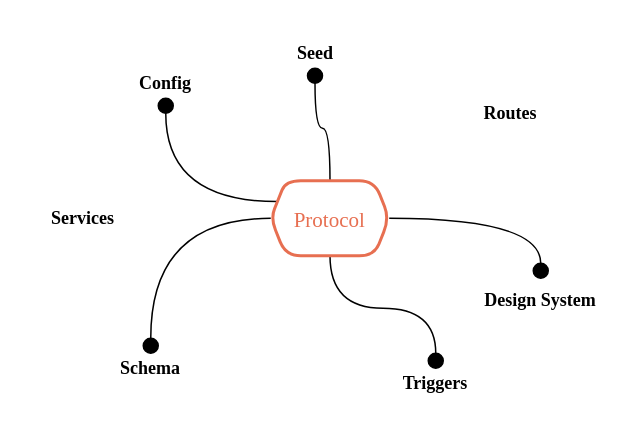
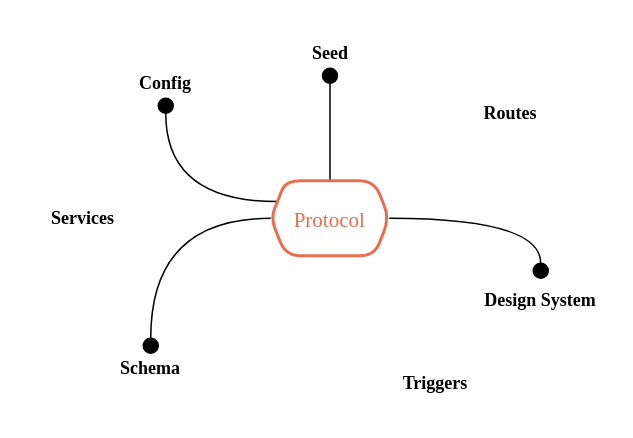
  <mxCell id="0" />
  <mxCell id="1" parent="0" />
  <mxCell id="2" style="edgeStyle=orthogonalEdgeStyle;rounded=0;orthogonalLoop=1;jettySize=auto;html=1;curved=1;endSize=10;endArrow=oval;endFill=1;" parent="1" source="7" target="14" edge="1"><mxGeometry relative="1" as="geometry" /></mxCell>
- <mxCell id="3" style="edgeStyle=orthogonalEdgeStyle;rounded=0;orthogonalLoop=1;jettySize=auto;html=1;exitX=0.5;exitY=1;exitDx=0;exitDy=0;entryX=0.5;entryY=0;entryDx=0;entryDy=0;curved=1;endSize=10;endArrow=oval;endFill=1;" parent="1" source="7" target="13" edge="1"><mxGeometry relative="1" as="geometry" /></mxCell>
  <mxCell id="4" style="edgeStyle=orthogonalEdgeStyle;rounded=0;orthogonalLoop=1;jettySize=auto;html=1;curved=1;endSize=10;endArrow=oval;endFill=1;" parent="1" source="7" target="10" edge="1"><mxGeometry relative="1" as="geometry" /></mxCell>
  <mxCell id="5" style="edgeStyle=orthogonalEdgeStyle;rounded=0;orthogonalLoop=1;jettySize=auto;html=1;exitX=0;exitY=0.25;exitDx=0;exitDy=0;curved=1;endSize=10;endArrow=oval;endFill=1;" parent="1" source="7" target="11" edge="1"><mxGeometry relative="1" as="geometry" /></mxCell>
  <mxCell id="6" style="edgeStyle=orthogonalEdgeStyle;rounded=0;orthogonalLoop=1;jettySize=auto;html=1;exitX=0.5;exitY=0;exitDx=0;exitDy=0;curved=1;endSize=10;endArrow=oval;endFill=1;" parent="1" source="7" target="12" edge="1"><mxGeometry relative="1" as="geometry" /></mxCell>
  <mxCell id="7" value="Protocol" style="shape=hexagon;perimeter=hexagonPerimeter2;fixedSize=1;rounded=1;size=10;fontFamily=Space Grotesk;strokeColor=#e76f51;strokeWidth=2;fontColor=#E76F51;fontSize=14;" parent="1" vertex="1"><mxGeometry x="180" y="120" width="79" height="50" as="geometry" /></mxCell>
  <mxCell id="8" value="&lt;b&gt;Routes&lt;/b&gt;" style="text;html=1;strokeColor=none;fillColor=none;align=center;verticalAlign=middle;whiteSpace=wrap;rounded=0;fontFamily=Space Grotesk;" parent="1" vertex="1"><mxGeometry x="310" y="60" width="60" height="30" as="geometry" /></mxCell>
  <mxCell id="9" value="&lt;b&gt;Services&lt;/b&gt;" style="text;html=1;strokeColor=none;fillColor=none;align=center;verticalAlign=middle;whiteSpace=wrap;rounded=0;fontFamily=Space Grotesk;" parent="1" vertex="1"><mxGeometry x="20" y="130" width="70" height="30" as="geometry" /></mxCell>
  <mxCell id="10" value="&lt;b&gt;Schema&lt;/b&gt;" style="text;html=1;strokeColor=none;fillColor=none;align=center;verticalAlign=middle;whiteSpace=wrap;rounded=0;fontFamily=Space Grotesk;" parent="1" vertex="1"><mxGeometry x="70" y="230" width="60" height="30" as="geometry" /></mxCell>
  <mxCell id="11" value="&lt;b&gt;Config&lt;/b&gt;" style="text;html=1;strokeColor=none;fillColor=none;align=center;verticalAlign=middle;whiteSpace=wrap;rounded=0;fontFamily=Space Grotesk;" parent="1" vertex="1"><mxGeometry x="80" y="40" width="60" height="30" as="geometry" /></mxCell>
- <mxCell id="12" value="&lt;b&gt;Seed&lt;/b&gt;" style="text;html=1;strokeColor=none;fillColor=none;align=center;verticalAlign=middle;whiteSpace=wrap;rounded=0;fontFamily=Space Grotesk;" parent="1" vertex="1"><mxGeometry x="179.5" y="20" width="60" height="30" as="geometry" /></mxCell>
+ <mxCell id="12" value="&lt;b&gt;Seed&lt;/b&gt;" style="text;html=1;strokeColor=none;fillColor=none;align=center;verticalAlign=middle;whiteSpace=wrap;rounded=0;fontFamily=Space Grotesk;" parent="1" vertex="1"><mxGeometry x="189.5" y="20" width="60" height="30" as="geometry" /></mxCell>
  <mxCell id="13" value="&lt;b&gt;Triggers&lt;br&gt;&lt;/b&gt;" style="text;html=1;strokeColor=none;fillColor=none;align=center;verticalAlign=middle;whiteSpace=wrap;rounded=0;fontFamily=Space Grotesk;" parent="1" vertex="1"><mxGeometry x="260" y="240" width="60" height="30" as="geometry" /></mxCell>
  <mxCell id="14" value="&lt;b&gt;Design System&lt;br&gt;&lt;/b&gt;" style="text;html=1;strokeColor=none;fillColor=none;align=center;verticalAlign=middle;whiteSpace=wrap;rounded=0;fontFamily=Space Grotesk;" parent="1" vertex="1"><mxGeometry x="320" y="180" width="80" height="40" as="geometry" /></mxCell>
